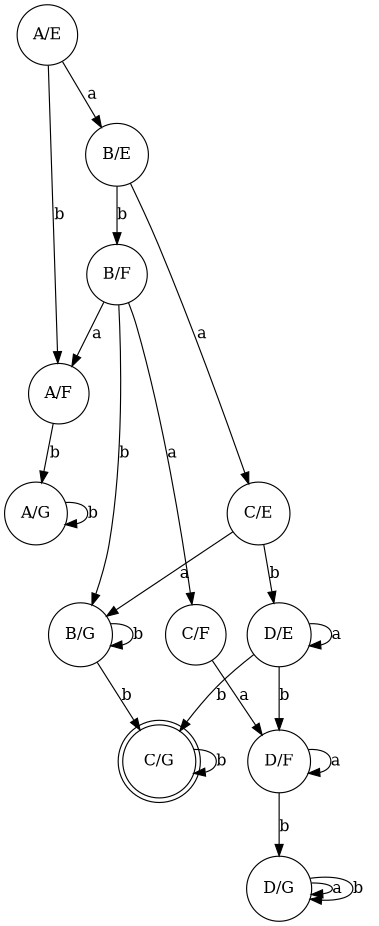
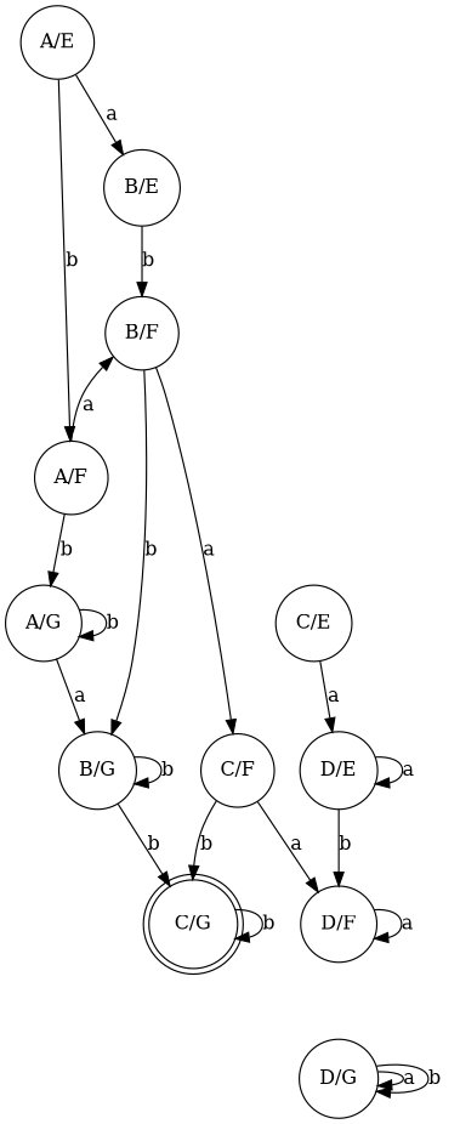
  digraph {
    node [shape=circle]
    "A/E"
    "B/E"
    "A/F"
    "C/G" [shape=doublecircle]
    "D/G"
    "B/F"
    "C/E"
    "A/G"
    "B/G"
    "C/F"
    "D/E"
    "D/F"
    "A/E" -> "B/E" [label=a]
    "A/E" -> "A/F" [label=b]
    "B/E" -> "B/F" [label=b]
-   "B/E" -> "C/E" [label=a]
-   "B/F" -> "A/F" [label=a]
+   "A/F" -> "B/F" [label=a]
    "A/F" -> "A/G" [label=b]
    "C/G" -> "C/G" [label=b]
    "D/G" -> "D/G" [label=a]
    "D/G" -> "D/G" [label=b]
    "B/F" -> "B/G" [label=b]
    "B/F" -> "C/F" [label=a]
-   "C/E" -> "D/E" [label=b]
+   "C/E" -> "D/E" [label=a]
    "A/G" -> "A/G" [label=b]
-   "C/E" -> "B/G" [label=a]
+   "A/G" -> "B/G" [label=a]
    "B/G" -> "C/G" [label=b]
    "B/G" -> "B/G" [label=b]
-   "D/E" -> "C/G" [label=b]
+   "C/F" -> "C/G" [label=b]
    "C/F" -> "D/F" [label=a]
    "D/E" -> "D/E" [label=a]
    "D/E" -> "D/F" [label=b]
-   "D/F" -> "D/G" [label=b]
    "D/F" -> "D/F" [label=a]
  }
